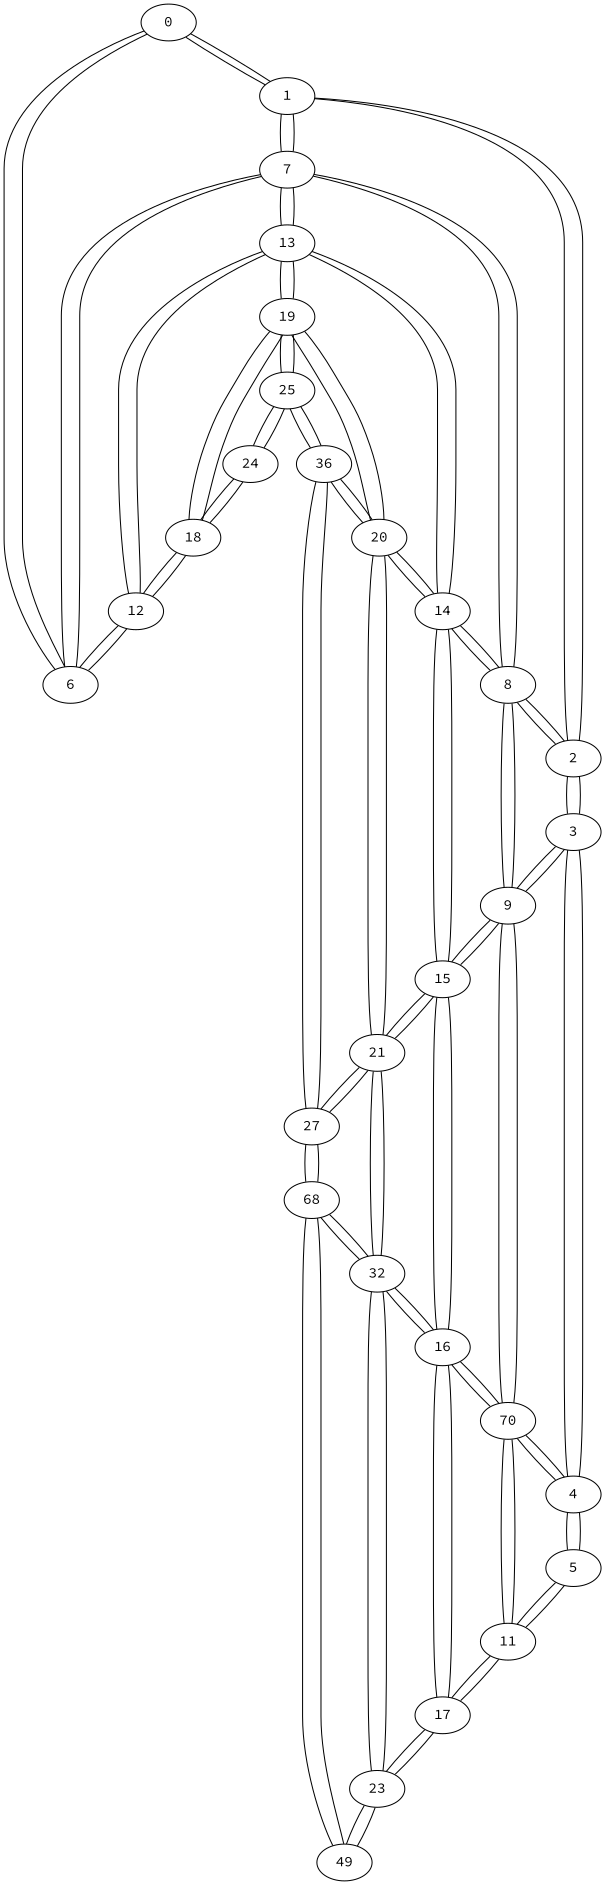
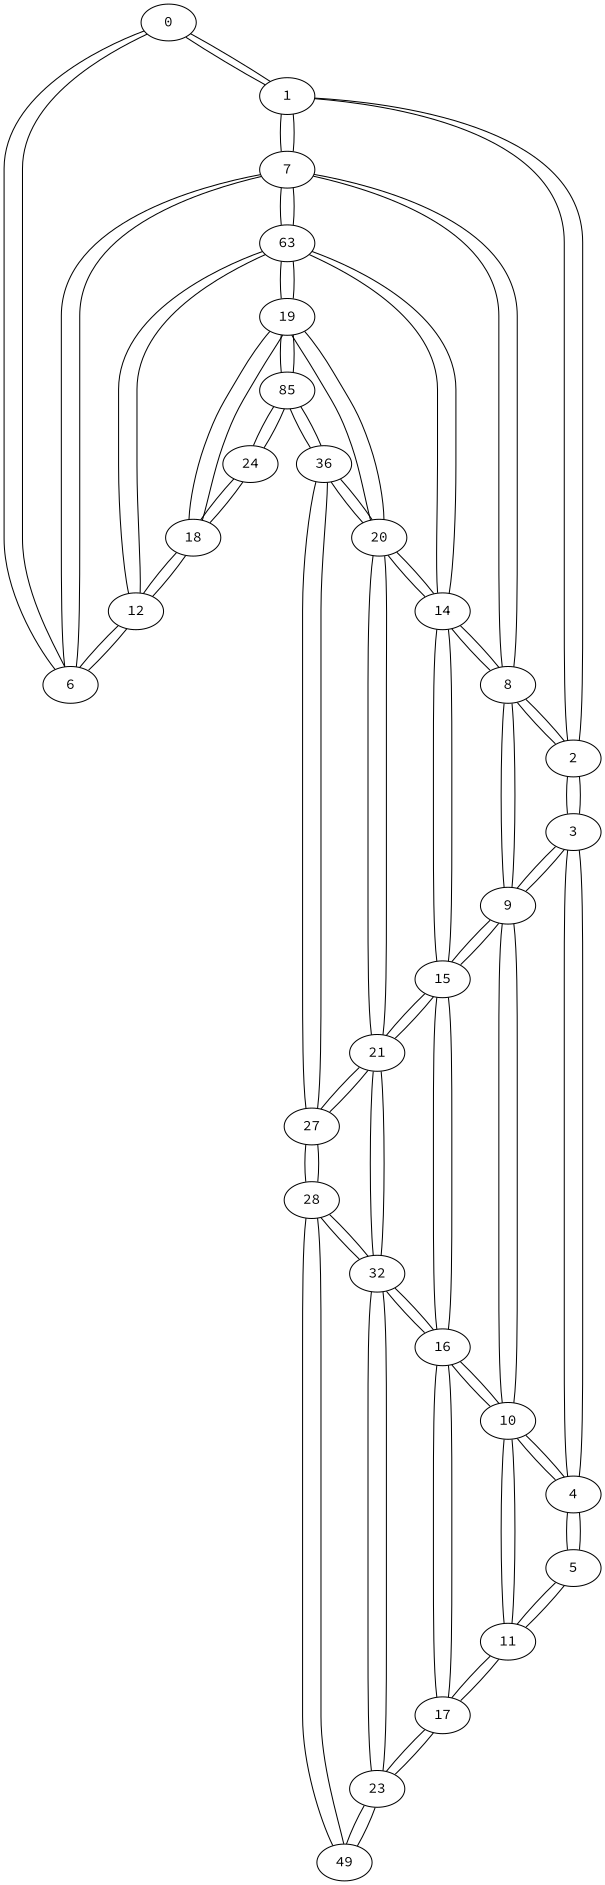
  graph {
    fontname="Source Code Pro"
    node [fontname="Source Code Pro"]
    edge [distancia=13 fontname="Source Code Pro"]
    0
    1
    6
    2
    7
    12
    3
    8
-   13
+   13 [label=63]
    18
    4
    9
    14
    19
    5
-   10 [label=70]
+   10
    15
    20
    11
    16
    21
    17
    n23 [label=32]
    23
    24
-   25
+   25 [label=85]
    n27 [label=36]
    27
-   28 [label=68]
+   28
    n30 [label=49]
    0 -- 1 [distancia=15]
    0 -- 6 [distancia=15]
    1 -- 0 [distancia=15]
    1 -- 2 [distancia=9]
    1 -- 7 [distancia=15]
    6 -- 0 [distancia=15]
    6 -- 7 [distancia=2]
    6 -- 12 [distancia=12]
    2 -- 1 [distancia=9]
    2 -- 3 [distancia=2]
    2 -- 8 [distancia=1]
    7 -- 1 [distancia=15]
    7 -- 6 [distancia=2]
    7 -- 8 [distancia=15]
    7 -- 13 [distancia=5]
    12 -- 6 [distancia=12]
    12 -- 13 [distancia=2]
    12 -- 18 [distancia=2]
    3 -- 2 [distancia=2]
    3 -- 4
    3 -- 9 [distancia=9]
    8 -- 2 [distancia=1]
    8 -- 7 [distancia=15]
    8 -- 9 [distancia=11]
    8 -- 14 [distancia=15]
    13 -- 7 [distancia=5]
    13 -- 12 [distancia=2]
    13 -- 14 [distancia=8]
    13 -- 19
    18 -- 12 [distancia=2]
    18 -- 19
    18 -- 24 [distancia=5]
    4 -- 3
    4 -- 5 [distancia=6]
    4 -- 10 [distancia=14]
    9 -- 3 [distancia=9]
    9 -- 8 [distancia=11]
    9 -- 10 [distancia=12]
    9 -- 15 [distancia=7]
    14 -- 8 [distancia=15]
    14 -- 13 [distancia=8]
    14 -- 15
    14 -- 20
    19 -- 13
    19 -- 18
    19 -- 20
    19 -- 25 [distancia=10]
    5 -- 4 [distancia=6]
    5 -- 11 [distancia=6]
    10 -- 4 [distancia=14]
    10 -- 9 [distancia=12]
    10 -- 11 [distancia=2]
    10 -- 16 [distancia=3]
    15 -- 9 [distancia=7]
    15 -- 14
    15 -- 16 [distancia=8]
    15 -- 21 [distancia=14]
    20 -- 14
    20 -- 19
    20 -- 21 [distancia=4]
    20 -- n27 [distancia=3]
    11 -- 5 [distancia=6]
    11 -- 10 [distancia=2]
    11 -- 17 [distancia=8]
    16 -- 10 [distancia=3]
    16 -- 15 [distancia=8]
    16 -- 17 [distancia=6]
    16 -- n23 [distancia=9]
    21 -- 15 [distancia=14]
    21 -- 20 [distancia=4]
    21 -- n23 [distancia=5]
    21 -- 27 [distancia=11]
    17 -- 11 [distancia=8]
    17 -- 16 [distancia=6]
    17 -- 23 [distancia=15]
    n23 -- 16 [distancia=9]
    n23 -- 21 [distancia=5]
    n23 -- 23
    n23 -- 28 [distancia=1]
    23 -- 17 [distancia=15]
    23 -- n23
    23 -- n30 [distancia=4]
    24 -- 18 [distancia=5]
    24 -- 25 [distancia=6]
    25 -- 19 [distancia=10]
    25 -- 24 [distancia=6]
    25 -- n27
    n27 -- 20 [distancia=3]
    n27 -- 25
    n27 -- 27 [distancia=9]
    27 -- 21 [distancia=11]
    27 -- n27 [distancia=9]
    27 -- 28 [distancia=6]
    28 -- n23 [distancia=1]
    28 -- 27 [distancia=6]
    28 -- n30 [distancia=10]
    n30 -- 23 [distancia=4]
    n30 -- 28 [distancia=10]
  }
